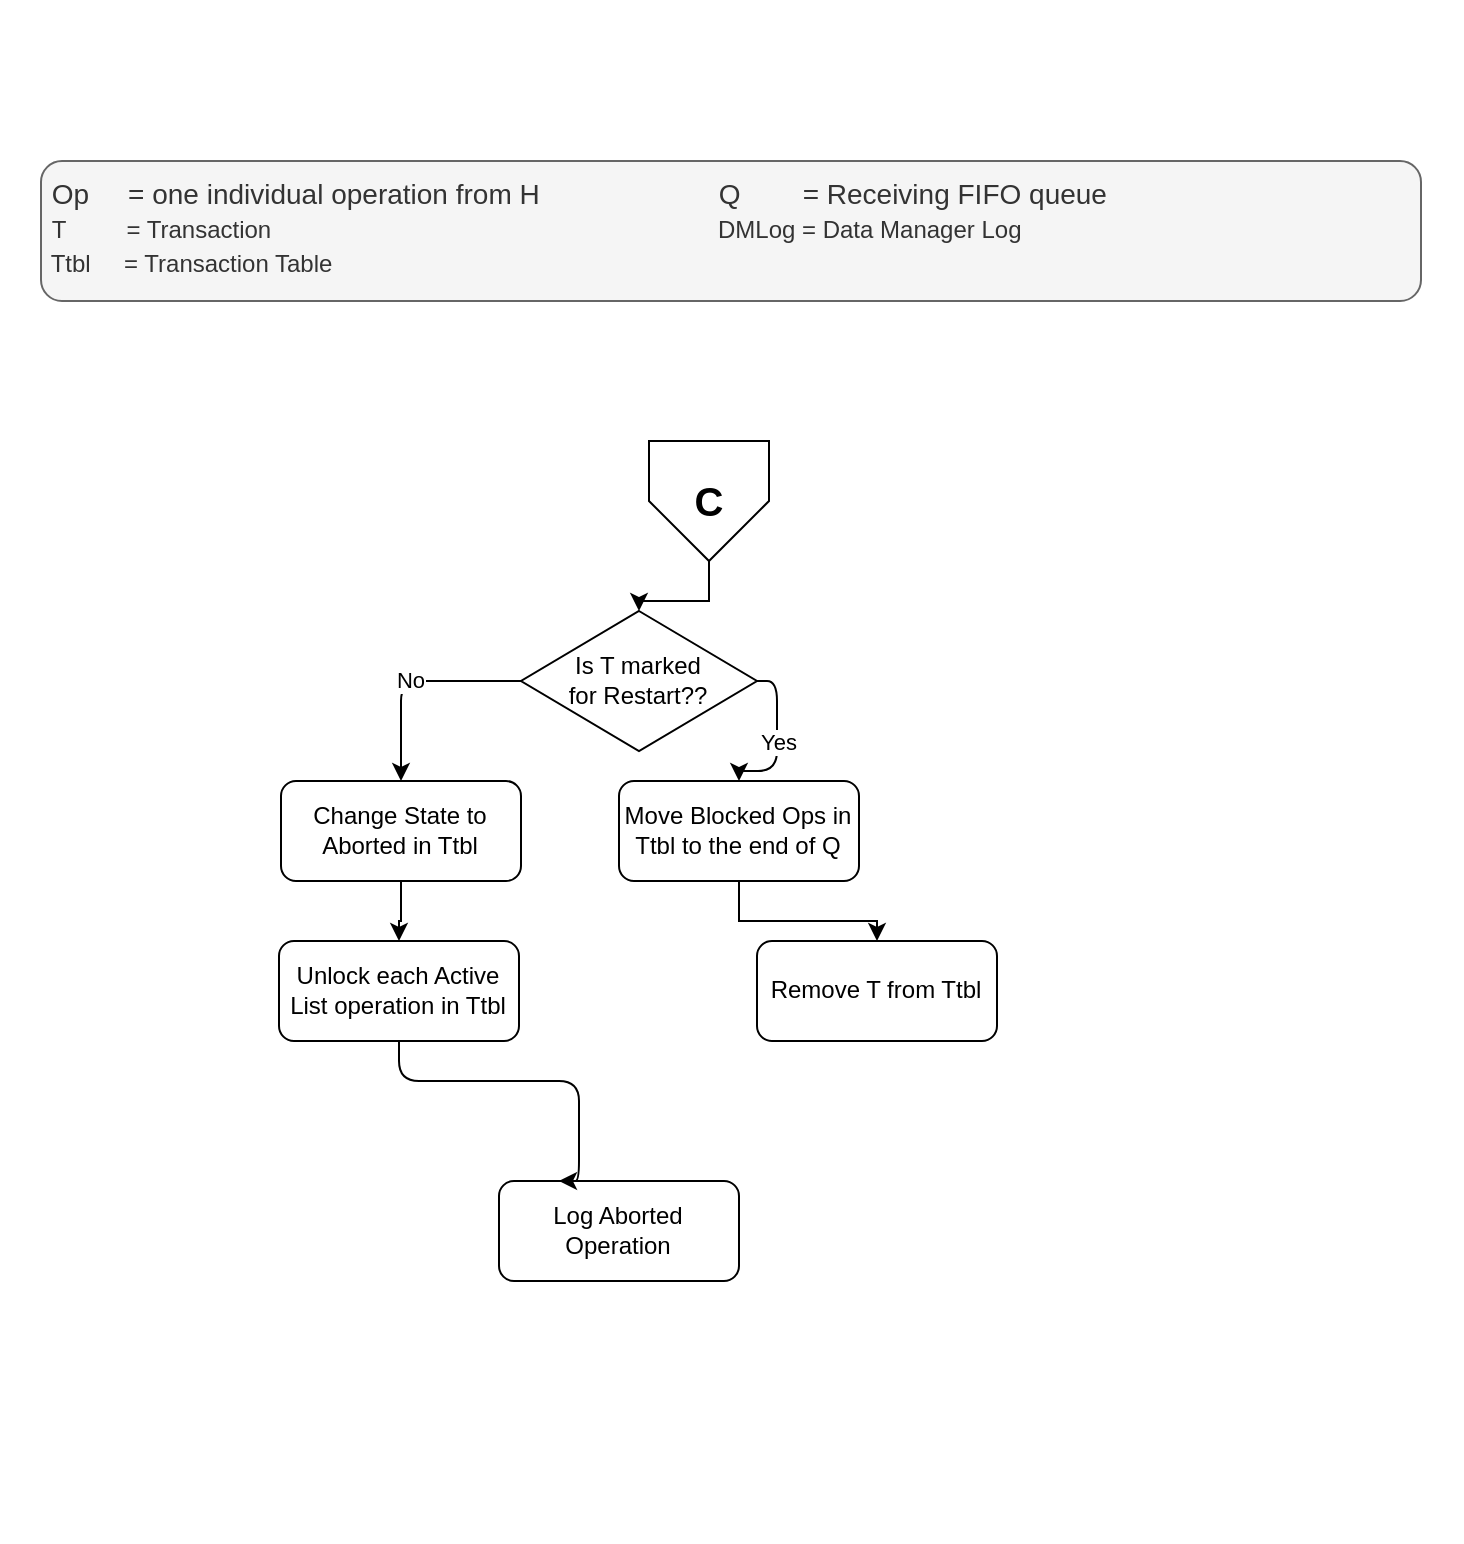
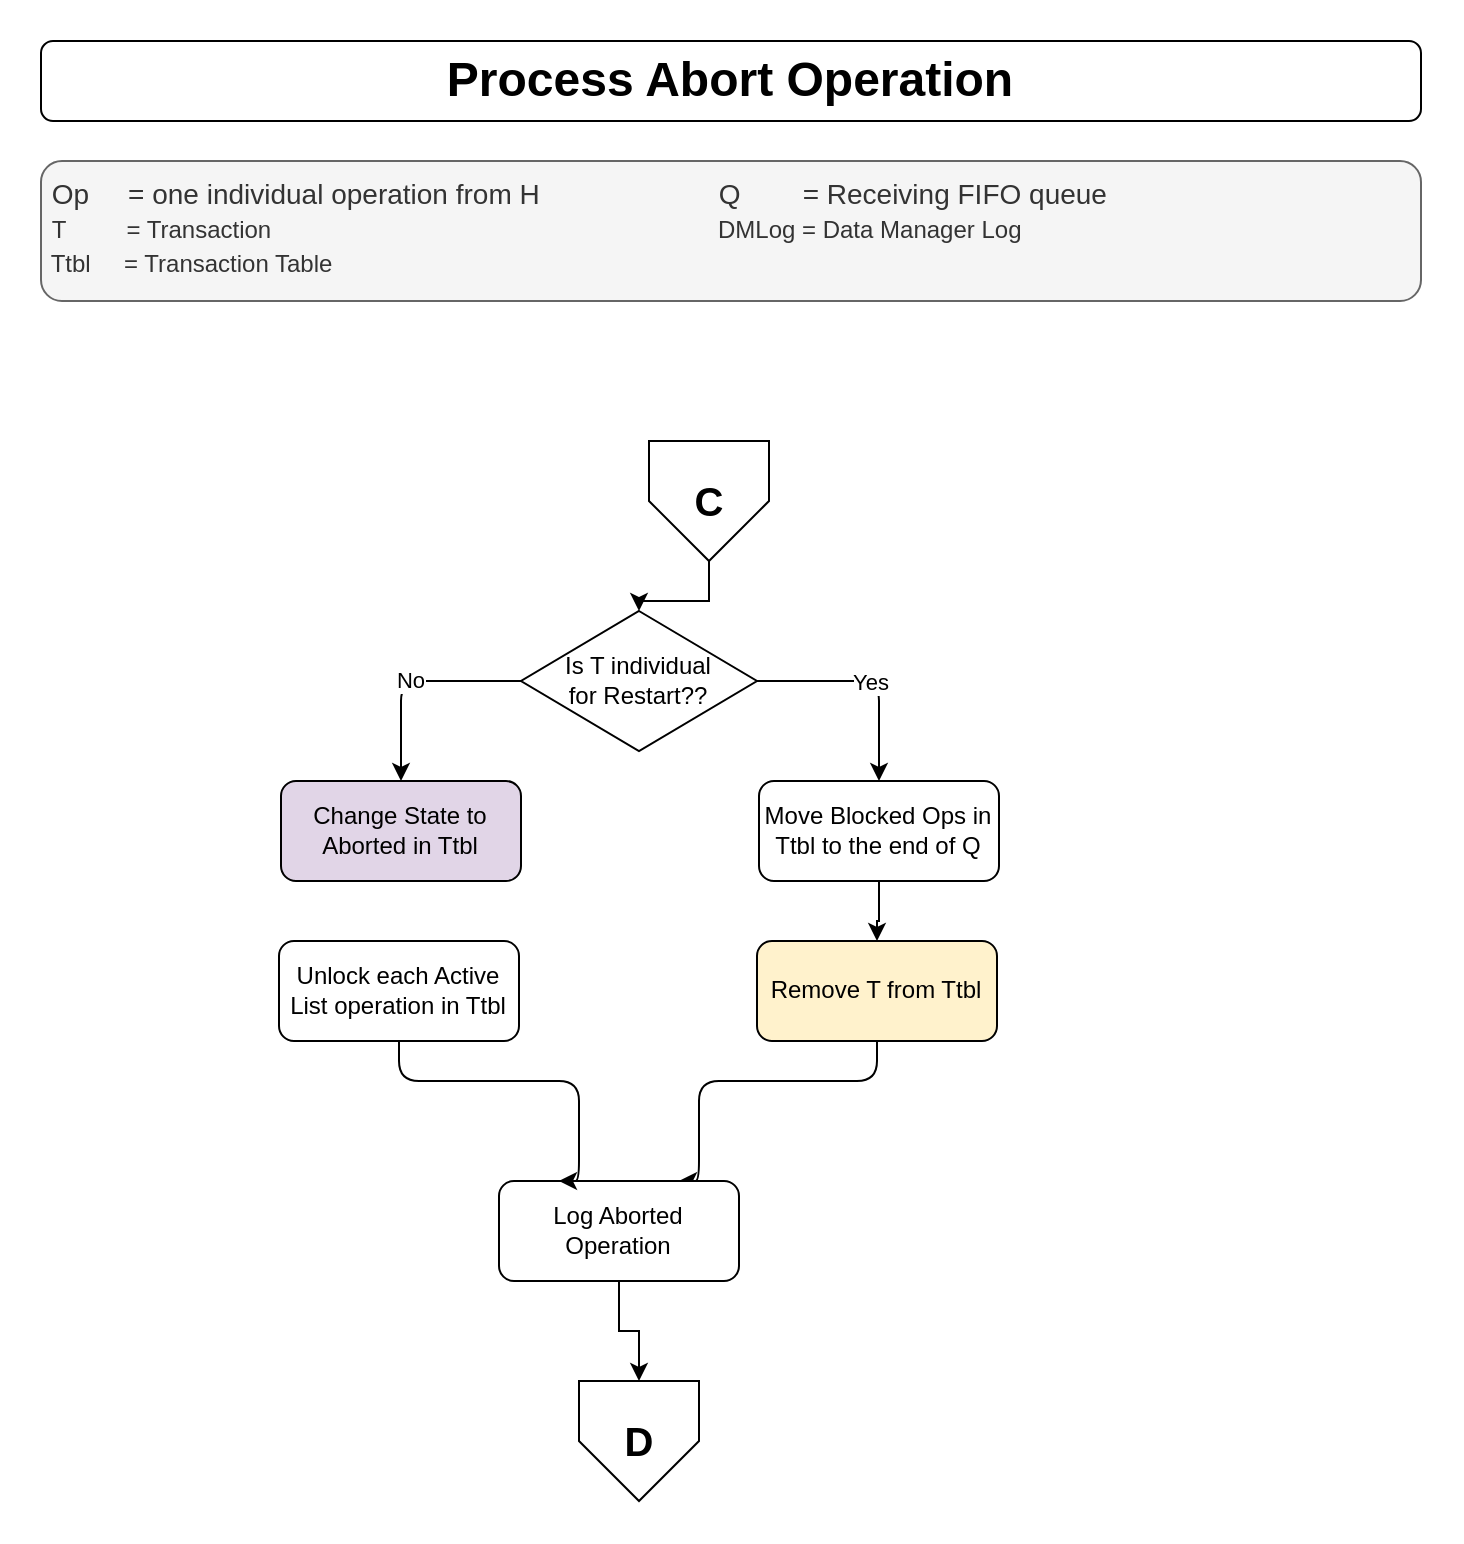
  <mxCell id="0" />
  <mxCell id="1" parent="0" />
+ <mxCell id="2" value="Process Abort Operation" style="rounded=1;whiteSpace=wrap;html=1;fontSize=24;glass=0;strokeWidth=1;shadow=0;fontStyle=1" parent="1" vertex="1"><mxGeometry x="20" y="20" width="690" height="40" as="geometry" /></mxCell>
  <mxCell id="3" value="&amp;nbsp;Op&amp;nbsp; &amp;nbsp; &amp;nbsp;= one individual operation from H&amp;nbsp; &amp;nbsp; &amp;nbsp; &amp;nbsp; &amp;nbsp; &amp;nbsp; &amp;nbsp; &amp;nbsp; &amp;nbsp; &amp;nbsp; &amp;nbsp; &amp;nbsp;Q&amp;nbsp; &amp;nbsp; &amp;nbsp; &amp;nbsp; = Receiving FIFO queue&lt;br&gt;&amp;nbsp;&lt;span style=&quot;text-align: center ; font-size: 12px&quot;&gt;&lt;font style=&quot;font-size: 12px&quot;&gt;T&amp;nbsp; &amp;nbsp; &amp;nbsp; &amp;nbsp; &amp;nbsp;= Transaction&amp;nbsp; &amp;nbsp; &amp;nbsp; &amp;nbsp; &amp;nbsp; &amp;nbsp; &amp;nbsp; &amp;nbsp; &amp;nbsp; &amp;nbsp; &amp;nbsp; &amp;nbsp; &amp;nbsp; &amp;nbsp; &amp;nbsp; &amp;nbsp; &amp;nbsp; &amp;nbsp; &amp;nbsp; &amp;nbsp; &amp;nbsp; &amp;nbsp; &amp;nbsp; &amp;nbsp; &amp;nbsp; &amp;nbsp; &amp;nbsp; &amp;nbsp; &amp;nbsp; &amp;nbsp; &amp;nbsp; &amp;nbsp; &amp;nbsp; &amp;nbsp;DMLog = Data Manager Log&lt;br&gt;&amp;nbsp;Ttbl&amp;nbsp; &amp;nbsp; &amp;nbsp;= Transaction Table&lt;br&gt;&lt;/font&gt;&lt;/span&gt;" style="text;html=1;align=left;verticalAlign=top;whiteSpace=wrap;rounded=1;fontSize=14;labelBorderColor=none;spacingTop=2;spacingLeft=0;spacingBottom=0;spacingRight=0;spacing=2;perimeterSpacing=0;strokeWidth=1;labelPadding=-1;fillColor=#f5f5f5;strokeColor=#666666;fontColor=#333333;" parent="1" vertex="1"><mxGeometry x="20" y="80" width="690" height="70" as="geometry" /></mxCell>
  <mxCell id="4" value="C" style="verticalLabelPosition=middle;verticalAlign=middle;html=1;shape=offPageConnector;rounded=0;size=0.5;labelPosition=center;align=center;fontSize=20;fontStyle=1" parent="1" vertex="1"><mxGeometry x="324" y="220" width="60" height="60" as="geometry" /></mxCell>
  <mxCell id="5" value="No" style="edgeStyle=orthogonalEdgeStyle;rounded=1;orthogonalLoop=1;jettySize=auto;html=1;exitX=0;exitY=0.5;exitDx=0;exitDy=0;entryX=0.5;entryY=0;entryDx=0;entryDy=0;strokeWidth=1;" parent="1" source="6" target="18" edge="1"><mxGeometry relative="1" as="geometry" /></mxCell>
- <mxCell id="6" value="Is T marked &lt;br&gt;for Restart??" style="rhombus;whiteSpace=wrap;html=1;container=0;" parent="1" vertex="1"><mxGeometry x="260" y="305" width="118" height="70" as="geometry" /></mxCell>
+ <mxCell id="6" value="Is T individual &lt;br&gt;for Restart??" style="rhombus;whiteSpace=wrap;html=1;container=0;" parent="1" vertex="1"><mxGeometry x="260" y="305" width="118" height="70" as="geometry" /></mxCell>
  <mxCell id="7" style="edgeStyle=orthogonalEdgeStyle;rounded=0;orthogonalLoop=1;jettySize=auto;html=1;entryX=0.5;entryY=0;entryDx=0;entryDy=0;exitX=0.5;exitY=1;exitDx=0;exitDy=0;" parent="1" source="4" target="6" edge="1"><mxGeometry x="310" y="285" as="geometry"><mxPoint x="343" y="285" as="sourcePoint" /><mxPoint x="343" y="415" as="targetPoint" /><Array as="points" /></mxGeometry></mxCell>
  <mxCell id="8" style="edgeStyle=orthogonalEdgeStyle;rounded=0;orthogonalLoop=1;jettySize=auto;html=1;exitX=0.5;exitY=1;exitDx=0;exitDy=0;strokeWidth=1;" parent="1" source="9" target="14" edge="1"><mxGeometry relative="1" as="geometry" /></mxCell>
- <mxCell id="9" value="Move Blocked Ops in Ttbl to the end of Q" style="rounded=1;whiteSpace=wrap;html=1;fontSize=12;glass=0;strokeWidth=1;shadow=0;container=0;" parent="1" vertex="1"><mxGeometry x="309" y="390" width="120" height="50" as="geometry" /></mxCell>
+ <mxCell id="9" value="Move Blocked Ops in Ttbl to the end of Q" style="rounded=1;whiteSpace=wrap;html=1;fontSize=12;glass=0;strokeWidth=1;shadow=0;container=0;" parent="1" vertex="1"><mxGeometry x="379" y="390" width="120" height="50" as="geometry" /></mxCell>
+ <mxCell id="10" value="D" style="verticalLabelPosition=middle;verticalAlign=middle;html=1;shape=offPageConnector;rounded=0;size=0.5;labelPosition=center;align=center;fontSize=20;fontStyle=1" parent="1" vertex="1"><mxGeometry x="289" y="690" width="60" height="60" as="geometry" /></mxCell>
  <mxCell id="11" value="" style="endArrow=classic;html=1;exitX=1;exitY=0.5;exitDx=0;exitDy=0;entryX=0.5;entryY=0;entryDx=0;entryDy=0;edgeStyle=orthogonalEdgeStyle;strokeWidth=1;spacing=2;" parent="1" source="6" target="9" edge="1"><mxGeometry x="310" y="285" as="geometry"><mxPoint x="353" y="495" as="sourcePoint" /><mxPoint x="353" y="535" as="targetPoint" /><Array as="points" /></mxGeometry></mxCell>
  <mxCell id="12" value="Yes" style="edgeLabel;resizable=0;html=1;align=center;verticalAlign=middle;container=0;" parent="11" connectable="0" vertex="1"><mxGeometry relative="1" as="geometry" /></mxCell>
- <mxCell id="14" value="Remove T from Ttbl" style="rounded=1;whiteSpace=wrap;html=1;fontSize=12;glass=0;strokeWidth=1;shadow=0;container=0;" parent="1" vertex="1"><mxGeometry x="378" y="470" width="120" height="50" as="geometry" /></mxCell>
+ <mxCell id="13" style="edgeStyle=orthogonalEdgeStyle;rounded=1;orthogonalLoop=1;jettySize=auto;html=1;exitX=0.5;exitY=1;exitDx=0;exitDy=0;entryX=0.75;entryY=0;entryDx=0;entryDy=0;strokeWidth=1;" parent="1" source="14" target="16" edge="1"><mxGeometry relative="1" as="geometry"><Array as="points"><mxPoint x="438" y="540" /><mxPoint x="349" y="540" /></Array></mxGeometry></mxCell>
+ <mxCell id="14" value="Remove T from Ttbl" style="rounded=1;whiteSpace=wrap;html=1;fontSize=12;glass=0;strokeWidth=1;shadow=0;container=0;fillColor=#fff2cc;" parent="1" vertex="1"><mxGeometry x="378" y="470" width="120" height="50" as="geometry" /></mxCell>
+ <mxCell id="15" style="edgeStyle=orthogonalEdgeStyle;rounded=0;orthogonalLoop=1;jettySize=auto;html=1;exitX=0.5;exitY=1;exitDx=0;exitDy=0;entryX=0.5;entryY=0;entryDx=0;entryDy=0;strokeWidth=1;" parent="1" source="16" target="10" edge="1"><mxGeometry relative="1" as="geometry" /></mxCell>
  <mxCell id="16" value="Log Aborted Operation" style="rounded=1;whiteSpace=wrap;html=1;fontSize=12;glass=0;strokeWidth=1;shadow=0;container=0;" parent="1" vertex="1"><mxGeometry x="249" y="590" width="120" height="50" as="geometry" /></mxCell>
- <mxCell id="17" value="" style="edgeStyle=orthogonalEdgeStyle;rounded=0;orthogonalLoop=1;jettySize=auto;html=1;strokeWidth=1;entryX=0.5;entryY=0;entryDx=0;entryDy=0;" parent="1" source="18" target="20" edge="1"><mxGeometry relative="1" as="geometry"><mxPoint x="180" y="470" as="targetPoint" /></mxGeometry></mxCell>
- <mxCell id="18" value="Change State to Aborted in Ttbl" style="rounded=1;whiteSpace=wrap;html=1;fontSize=12;glass=0;strokeWidth=1;shadow=0;container=0;" parent="1" vertex="1"><mxGeometry x="140" y="390" width="120" height="50" as="geometry" /></mxCell>
+ <mxCell id="18" value="Change State to Aborted in Ttbl" style="rounded=1;whiteSpace=wrap;html=1;fontSize=12;glass=0;strokeWidth=1;shadow=0;container=0;fillColor=#e1d5e7;" parent="1" vertex="1"><mxGeometry x="140" y="390" width="120" height="50" as="geometry" /></mxCell>
  <mxCell id="19" style="edgeStyle=orthogonalEdgeStyle;rounded=1;orthogonalLoop=1;jettySize=auto;html=1;exitX=0.5;exitY=1;exitDx=0;exitDy=0;strokeWidth=1;entryX=0.25;entryY=0;entryDx=0;entryDy=0;" parent="1" source="20" target="16" edge="1"><mxGeometry relative="1" as="geometry"><mxPoint x="289" y="570" as="targetPoint" /><Array as="points"><mxPoint x="199" y="540" /><mxPoint x="289" y="540" /></Array></mxGeometry></mxCell>
  <mxCell id="20" value="Unlock each Active List operation in Ttbl" style="rounded=1;whiteSpace=wrap;html=1;fontSize=12;glass=0;strokeWidth=1;shadow=0;container=0;" parent="1" vertex="1"><mxGeometry x="139" y="470" width="120" height="50" as="geometry" /></mxCell>
